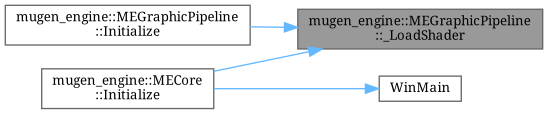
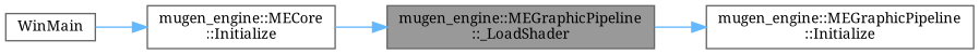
  digraph {
    fontname="Noto Serif"
    rankdir=RL
    node [color=grey40 fillcolor=white fontname="Noto Serif" fontsize=10 shape=box style=filled]
    edge [color=steelblue1 dir=back fontname="Noto Serif" fontsize=10 labelfontname=Helvetica labelfontsize=10 style=solid]
    n1 [color=gray40 fillcolor=grey60 fontcolor=black height=0.2 label="mugen_engine::MEGraphicPipeline\l::_LoadShader" width=0.4]
    n2 [height=0.2 label="mugen_engine::MEGraphicPipeline\l::Initialize" width=0.4]
    n3 [height=0.2 label="mugen_engine::MECore\l::Initialize" width=0.4]
    n4 [height=0.2 label=WinMain width=0.4]
-   n1 -> n2
+   n2 -> n1
    n1 -> n3
-   n4 -> n3
+   n3 -> n4
  }
